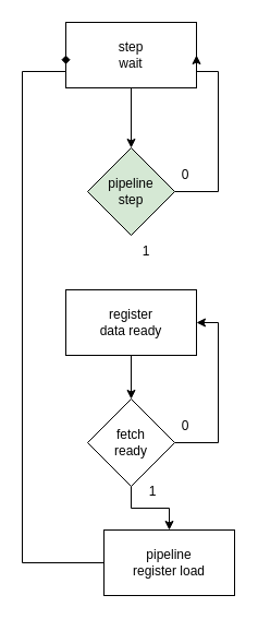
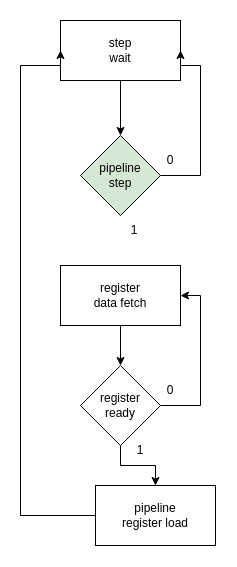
  <mxCell id="0" />
  <mxCell id="1" parent="0" />
  <mxCell id="2" value="" style="edgeStyle=orthogonalEdgeStyle;rounded=0;orthogonalLoop=1;jettySize=auto;html=1;" parent="1" source="3" target="5" edge="1"><mxGeometry relative="1" as="geometry" /></mxCell>
  <mxCell id="3" value="&lt;div&gt;step &lt;br&gt;&lt;/div&gt;&lt;div&gt;wait&lt;br&gt;&lt;/div&gt;" style="rounded=0;whiteSpace=wrap;html=1;" parent="1" vertex="1"><mxGeometry x="60" y="20" width="120" height="60" as="geometry" /></mxCell>
  <mxCell id="4" style="edgeStyle=orthogonalEdgeStyle;rounded=0;orthogonalLoop=1;jettySize=auto;html=1;entryX=1;entryY=0.5;entryDx=0;entryDy=0;" parent="1" source="5" target="3" edge="1"><mxGeometry relative="1" as="geometry"><Array as="points"><mxPoint x="200" y="175" /><mxPoint x="200" y="65" /></Array></mxGeometry></mxCell>
  <mxCell id="5" value="&lt;div&gt;pipeline&lt;/div&gt;&lt;div&gt;step&lt;br&gt;&lt;/div&gt;" style="rhombus;whiteSpace=wrap;html=1;fillColor=#d5e8d4;" parent="1" vertex="1"><mxGeometry x="80" y="135" width="80" height="80" as="geometry" /></mxCell>
  <mxCell id="6" value="" style="edgeStyle=orthogonalEdgeStyle;rounded=0;orthogonalLoop=1;jettySize=auto;html=1;" parent="1" source="7" target="10" edge="1"><mxGeometry relative="1" as="geometry" /></mxCell>
- <mxCell id="7" value="&lt;div&gt;register&lt;/div&gt;&lt;div&gt;data ready&lt;br&gt;&lt;/div&gt;" style="rounded=0;whiteSpace=wrap;html=1;" parent="1" vertex="1"><mxGeometry x="60" y="265" width="120" height="60" as="geometry" /></mxCell>
+ <mxCell id="7" value="&lt;div&gt;register&lt;/div&gt;&lt;div&gt;data fetch&lt;br&gt;&lt;/div&gt;" style="rounded=0;whiteSpace=wrap;html=1;" parent="1" vertex="1"><mxGeometry x="60" y="265" width="120" height="60" as="geometry" /></mxCell>
  <mxCell id="8" style="edgeStyle=orthogonalEdgeStyle;rounded=0;orthogonalLoop=1;jettySize=auto;html=1;entryX=1;entryY=0.5;entryDx=0;entryDy=0;" parent="1" source="10" target="7" edge="1"><mxGeometry relative="1" as="geometry"><Array as="points"><mxPoint x="200" y="405" /><mxPoint x="200" y="295" /></Array></mxGeometry></mxCell>
  <mxCell id="9" value="" style="edgeStyle=orthogonalEdgeStyle;rounded=0;orthogonalLoop=1;jettySize=auto;html=1;" parent="1" source="10" target="12" edge="1"><mxGeometry relative="1" as="geometry" /></mxCell>
- <mxCell id="10" value="&lt;div&gt;fetch&lt;/div&gt;&lt;div&gt;ready&lt;br&gt;&lt;/div&gt;" style="rhombus;whiteSpace=wrap;html=1;" parent="1" vertex="1"><mxGeometry x="80" y="365" width="80" height="80" as="geometry" /></mxCell>
- <mxCell id="11" style="edgeStyle=orthogonalEdgeStyle;rounded=0;orthogonalLoop=1;jettySize=auto;html=1;entryX=0;entryY=0.5;entryDx=0;entryDy=0;endArrow=diamond;" parent="1" source="12" target="3" edge="1"><mxGeometry relative="1" as="geometry"><Array as="points"><mxPoint x="20" y="515" /><mxPoint x="20" y="65" /></Array></mxGeometry></mxCell>
+ <mxCell id="10" value="&lt;div&gt;register&lt;/div&gt;&lt;div&gt;ready&lt;br&gt;&lt;/div&gt;" style="rhombus;whiteSpace=wrap;html=1;" parent="1" vertex="1"><mxGeometry x="80" y="365" width="80" height="80" as="geometry" /></mxCell>
+ <mxCell id="11" style="edgeStyle=orthogonalEdgeStyle;rounded=0;orthogonalLoop=1;jettySize=auto;html=1;entryX=0;entryY=0.5;entryDx=0;entryDy=0;" parent="1" source="12" target="3" edge="1"><mxGeometry relative="1" as="geometry"><Array as="points"><mxPoint x="20" y="515" /><mxPoint x="20" y="65" /></Array></mxGeometry></mxCell>
  <mxCell id="12" value="&lt;div&gt;pipeline&lt;/div&gt;&lt;div&gt;register load&lt;br&gt;&lt;/div&gt;" style="rounded=0;whiteSpace=wrap;html=1;" parent="1" vertex="1"><mxGeometry x="95" y="485" width="120" height="60" as="geometry" /></mxCell>
  <mxCell id="13" value="0" style="text;html=1;strokeColor=none;fillColor=none;align=center;verticalAlign=middle;whiteSpace=wrap;rounded=0;" parent="1" vertex="1"><mxGeometry x="160" y="145" width="20" height="30" as="geometry" /></mxCell>
  <mxCell id="14" value="1" style="text;html=1;strokeColor=none;fillColor=none;align=center;verticalAlign=middle;whiteSpace=wrap;rounded=0;" parent="1" vertex="1"><mxGeometry x="124" y="215" width="20" height="30" as="geometry" /></mxCell>
  <mxCell id="15" value="0" style="text;html=1;strokeColor=none;fillColor=none;align=center;verticalAlign=middle;whiteSpace=wrap;rounded=0;" parent="1" vertex="1"><mxGeometry x="160" y="375" width="20" height="30" as="geometry" /></mxCell>
  <mxCell id="16" value="1" style="text;html=1;strokeColor=none;fillColor=none;align=center;verticalAlign=middle;whiteSpace=wrap;rounded=0;" parent="1" vertex="1"><mxGeometry x="130" y="435" width="20" height="30" as="geometry" /></mxCell>
